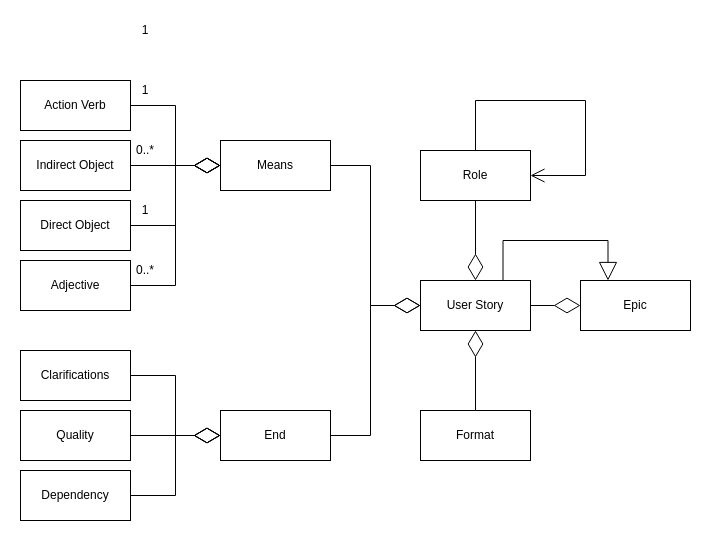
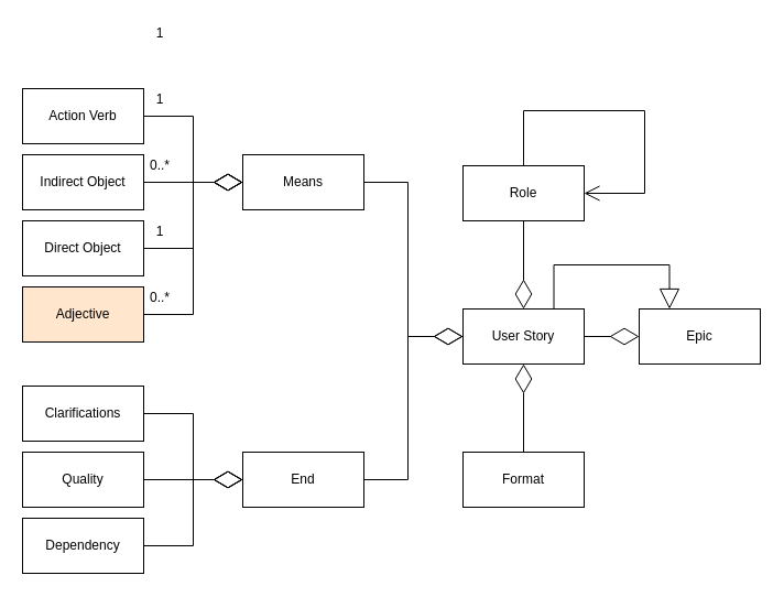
  <mxCell id="0" />
  <mxCell id="1" parent="0" />
- <mxCell id="2" value="Adjective" style="html=1;whiteSpace=wrap;" vertex="1" parent="1"><mxGeometry x="20" y="260" width="110" height="50" as="geometry" /></mxCell>
+ <mxCell id="2" value="Adjective" style="html=1;whiteSpace=wrap;fillColor=#ffe6cc;" vertex="1" parent="1"><mxGeometry x="20" y="260" width="110" height="50" as="geometry" /></mxCell>
  <mxCell id="3" value="Action Verb" style="html=1;whiteSpace=wrap;" vertex="1" parent="1"><mxGeometry x="20" y="80" width="110" height="50" as="geometry" /></mxCell>
  <mxCell id="4" value="Indirect Object" style="html=1;whiteSpace=wrap;" vertex="1" parent="1"><mxGeometry x="20" y="140" width="110" height="50" as="geometry" /></mxCell>
  <mxCell id="5" value="Direct Object" style="html=1;whiteSpace=wrap;" vertex="1" parent="1"><mxGeometry x="20" y="200" width="110" height="50" as="geometry" /></mxCell>
  <mxCell id="6" value="Means" style="html=1;whiteSpace=wrap;" vertex="1" parent="1"><mxGeometry x="220" y="140" width="110" height="50" as="geometry" /></mxCell>
  <mxCell id="7" value="" style="endArrow=diamondThin;endFill=0;endSize=24;html=1;rounded=0;exitX=1;exitY=0.5;exitDx=0;exitDy=0;entryX=0;entryY=0.5;entryDx=0;entryDy=0;edgeStyle=orthogonalEdgeStyle;" edge="1" parent="1" source="3" target="6"><mxGeometry width="160" relative="1" as="geometry"><mxPoint x="160" y="55" as="sourcePoint" /><mxPoint x="290" y="185" as="targetPoint" /></mxGeometry></mxCell>
  <mxCell id="8" value="" style="endArrow=diamondThin;endFill=0;endSize=24;html=1;rounded=0;exitX=1;exitY=0.5;exitDx=0;exitDy=0;entryX=0;entryY=0.5;entryDx=0;entryDy=0;edgeStyle=orthogonalEdgeStyle;" edge="1" parent="1" source="4" target="6"><mxGeometry width="160" relative="1" as="geometry"><mxPoint x="170" y="65" as="sourcePoint" /><mxPoint x="300" y="195" as="targetPoint" /></mxGeometry></mxCell>
  <mxCell id="9" value="" style="endArrow=diamondThin;endFill=0;endSize=24;html=1;rounded=0;exitX=1;exitY=0.5;exitDx=0;exitDy=0;entryX=0;entryY=0.5;entryDx=0;entryDy=0;edgeStyle=orthogonalEdgeStyle;" edge="1" parent="1" source="5" target="6"><mxGeometry width="160" relative="1" as="geometry"><mxPoint x="180" y="75" as="sourcePoint" /><mxPoint x="310" y="205" as="targetPoint" /></mxGeometry></mxCell>
  <mxCell id="10" value="" style="endArrow=diamondThin;endFill=0;endSize=24;html=1;rounded=0;exitX=1;exitY=0.5;exitDx=0;exitDy=0;entryX=0;entryY=0.5;entryDx=0;entryDy=0;edgeStyle=orthogonalEdgeStyle;" edge="1" parent="1" source="2" target="6"><mxGeometry width="160" relative="1" as="geometry"><mxPoint x="190" y="85" as="sourcePoint" /><mxPoint x="320" y="215" as="targetPoint" /></mxGeometry></mxCell>
  <mxCell id="11" value="User Story" style="html=1;whiteSpace=wrap;" vertex="1" parent="1"><mxGeometry x="420" y="280" width="110" height="50" as="geometry" /></mxCell>
  <mxCell id="12" value="" style="endArrow=diamondThin;endFill=0;endSize=24;html=1;rounded=0;edgeStyle=orthogonalEdgeStyle;exitX=1;exitY=0.5;exitDx=0;exitDy=0;entryX=0;entryY=0.5;entryDx=0;entryDy=0;" edge="1" parent="1" source="6" target="11"><mxGeometry width="160" relative="1" as="geometry"><mxPoint x="300" y="310" as="sourcePoint" /><mxPoint x="210" y="185" as="targetPoint" /><Array as="points"><mxPoint x="370" y="165" /><mxPoint x="370" y="305" /></Array></mxGeometry></mxCell>
  <mxCell id="13" value="Epic" style="html=1;whiteSpace=wrap;" vertex="1" parent="1"><mxGeometry x="580" y="280" width="110" height="50" as="geometry" /></mxCell>
  <mxCell id="14" value="" style="endArrow=diamondThin;endFill=0;endSize=24;html=1;rounded=0;entryX=0;entryY=0.5;entryDx=0;entryDy=0;edgeStyle=orthogonalEdgeStyle;exitX=1;exitY=0.5;exitDx=0;exitDy=0;" edge="1" parent="1" source="11" target="13"><mxGeometry width="160" relative="1" as="geometry"><mxPoint x="540" y="420" as="sourcePoint" /><mxPoint x="250" y="335" as="targetPoint" /></mxGeometry></mxCell>
  <mxCell id="15" value="Role" style="html=1;whiteSpace=wrap;" vertex="1" parent="1"><mxGeometry x="420" y="150" width="110" height="50" as="geometry" /></mxCell>
  <mxCell id="16" value="Format" style="html=1;whiteSpace=wrap;" vertex="1" parent="1"><mxGeometry x="420" y="410" width="110" height="50" as="geometry" /></mxCell>
  <mxCell id="17" value="" style="endArrow=diamondThin;endFill=0;endSize=24;html=1;rounded=0;edgeStyle=orthogonalEdgeStyle;exitX=0.5;exitY=1;exitDx=0;exitDy=0;entryX=0.5;entryY=0;entryDx=0;entryDy=0;" edge="1" parent="1" source="15" target="11"><mxGeometry width="160" relative="1" as="geometry"><mxPoint x="340" y="315" as="sourcePoint" /><mxPoint x="430" y="315" as="targetPoint" /></mxGeometry></mxCell>
  <mxCell id="18" value="" style="endArrow=diamondThin;endFill=0;endSize=24;html=1;rounded=0;edgeStyle=orthogonalEdgeStyle;exitX=0.5;exitY=0;exitDx=0;exitDy=0;entryX=0.5;entryY=1;entryDx=0;entryDy=0;" edge="1" parent="1" source="16" target="11"><mxGeometry width="160" relative="1" as="geometry"><mxPoint x="340" y="315" as="sourcePoint" /><mxPoint x="430" y="315" as="targetPoint" /></mxGeometry></mxCell>
  <mxCell id="19" value="Clarifications" style="html=1;whiteSpace=wrap;" vertex="1" parent="1"><mxGeometry x="20" y="350" width="110" height="50" as="geometry" /></mxCell>
  <mxCell id="20" value="Quality" style="html=1;whiteSpace=wrap;" vertex="1" parent="1"><mxGeometry x="20" y="410" width="110" height="50" as="geometry" /></mxCell>
  <mxCell id="21" value="Dependency" style="html=1;whiteSpace=wrap;" vertex="1" parent="1"><mxGeometry x="20" y="470" width="110" height="50" as="geometry" /></mxCell>
  <mxCell id="22" value="End" style="html=1;whiteSpace=wrap;" vertex="1" parent="1"><mxGeometry x="220" y="410" width="110" height="50" as="geometry" /></mxCell>
  <mxCell id="23" value="" style="endArrow=diamondThin;endFill=0;endSize=24;html=1;rounded=0;edgeStyle=orthogonalEdgeStyle;entryX=0;entryY=0.5;entryDx=0;entryDy=0;exitX=1;exitY=0.5;exitDx=0;exitDy=0;" edge="1" parent="1" source="19" target="22"><mxGeometry width="160" relative="1" as="geometry"><mxPoint x="340" y="330" as="sourcePoint" /><mxPoint x="470" y="175" as="targetPoint" /></mxGeometry></mxCell>
  <mxCell id="24" value="" style="endArrow=diamondThin;endFill=0;endSize=24;html=1;rounded=0;edgeStyle=orthogonalEdgeStyle;exitX=1;exitY=0.5;exitDx=0;exitDy=0;entryX=0;entryY=0.5;entryDx=0;entryDy=0;" edge="1" parent="1" source="20" target="22"><mxGeometry width="160" relative="1" as="geometry"><mxPoint x="140" y="385" as="sourcePoint" /><mxPoint x="240" y="560" as="targetPoint" /></mxGeometry></mxCell>
  <mxCell id="25" value="" style="endArrow=diamondThin;endFill=0;endSize=24;html=1;rounded=0;edgeStyle=orthogonalEdgeStyle;exitX=1;exitY=0.5;exitDx=0;exitDy=0;entryX=0;entryY=0.5;entryDx=0;entryDy=0;" edge="1" parent="1" source="21" target="22"><mxGeometry width="160" relative="1" as="geometry"><mxPoint x="150" y="395" as="sourcePoint" /><mxPoint x="420" y="550" as="targetPoint" /></mxGeometry></mxCell>
  <mxCell id="26" value="" style="endArrow=diamondThin;endFill=0;endSize=24;html=1;rounded=0;edgeStyle=orthogonalEdgeStyle;exitX=1;exitY=0.5;exitDx=0;exitDy=0;entryX=0;entryY=0.5;entryDx=0;entryDy=0;" edge="1" parent="1" source="22" target="11"><mxGeometry width="160" relative="1" as="geometry"><mxPoint x="310" y="175" as="sourcePoint" /><mxPoint x="440" y="315" as="targetPoint" /><Array as="points"><mxPoint x="370" y="435" /><mxPoint x="370" y="305" /></Array></mxGeometry></mxCell>
  <mxCell id="27" value="" style="endArrow=block;endSize=16;endFill=0;html=1;rounded=0;entryX=0.25;entryY=0;entryDx=0;entryDy=0;edgeStyle=orthogonalEdgeStyle;exitX=0.75;exitY=0;exitDx=0;exitDy=0;" edge="1" parent="1" source="11" target="13"><mxGeometry width="160" relative="1" as="geometry"><mxPoint x="540" y="230" as="sourcePoint" /><mxPoint x="420" y="340" as="targetPoint" /><Array as="points"><mxPoint x="503" y="240" /><mxPoint x="607" y="240" /></Array></mxGeometry></mxCell>
  <mxCell id="28" value="" style="endArrow=open;html=1;endSize=12;startArrow=none;startSize=14;startFill=0;edgeStyle=orthogonalEdgeStyle;align=left;verticalAlign=bottom;rounded=0;exitX=0.5;exitY=0;exitDx=0;exitDy=0;entryX=1;entryY=0.5;entryDx=0;entryDy=0;" edge="1" parent="1" source="15" target="15"><mxGeometry x="-1" y="3" relative="1" as="geometry"><mxPoint x="620" y="100" as="sourcePoint" /><mxPoint x="640" y="180" as="targetPoint" /><Array as="points"><mxPoint x="475" y="100" /><mxPoint x="585" y="100" /><mxPoint x="585" y="175" /></Array></mxGeometry></mxCell>
  <mxCell id="29" value="1" style="text;html=1;align=center;verticalAlign=middle;whiteSpace=wrap;rounded=0;" vertex="1" parent="1"><mxGeometry x="130" y="20" width="30" height="20" as="geometry" /></mxCell>
  <mxCell id="30" value="1" style="text;html=1;align=center;verticalAlign=middle;whiteSpace=wrap;rounded=0;" vertex="1" parent="1"><mxGeometry x="130" y="80" width="30" height="20" as="geometry" /></mxCell>
  <mxCell id="31" value="0..*" style="text;html=1;align=center;verticalAlign=middle;whiteSpace=wrap;rounded=0;" vertex="1" parent="1"><mxGeometry x="130" y="140" width="30" height="20" as="geometry" /></mxCell>
  <mxCell id="32" value="1" style="text;html=1;align=center;verticalAlign=middle;whiteSpace=wrap;rounded=0;" vertex="1" parent="1"><mxGeometry x="130" y="200" width="30" height="20" as="geometry" /></mxCell>
  <mxCell id="33" value="0..*" style="text;html=1;align=center;verticalAlign=middle;whiteSpace=wrap;rounded=0;" vertex="1" parent="1"><mxGeometry x="130" y="260" width="30" height="20" as="geometry" /></mxCell>
